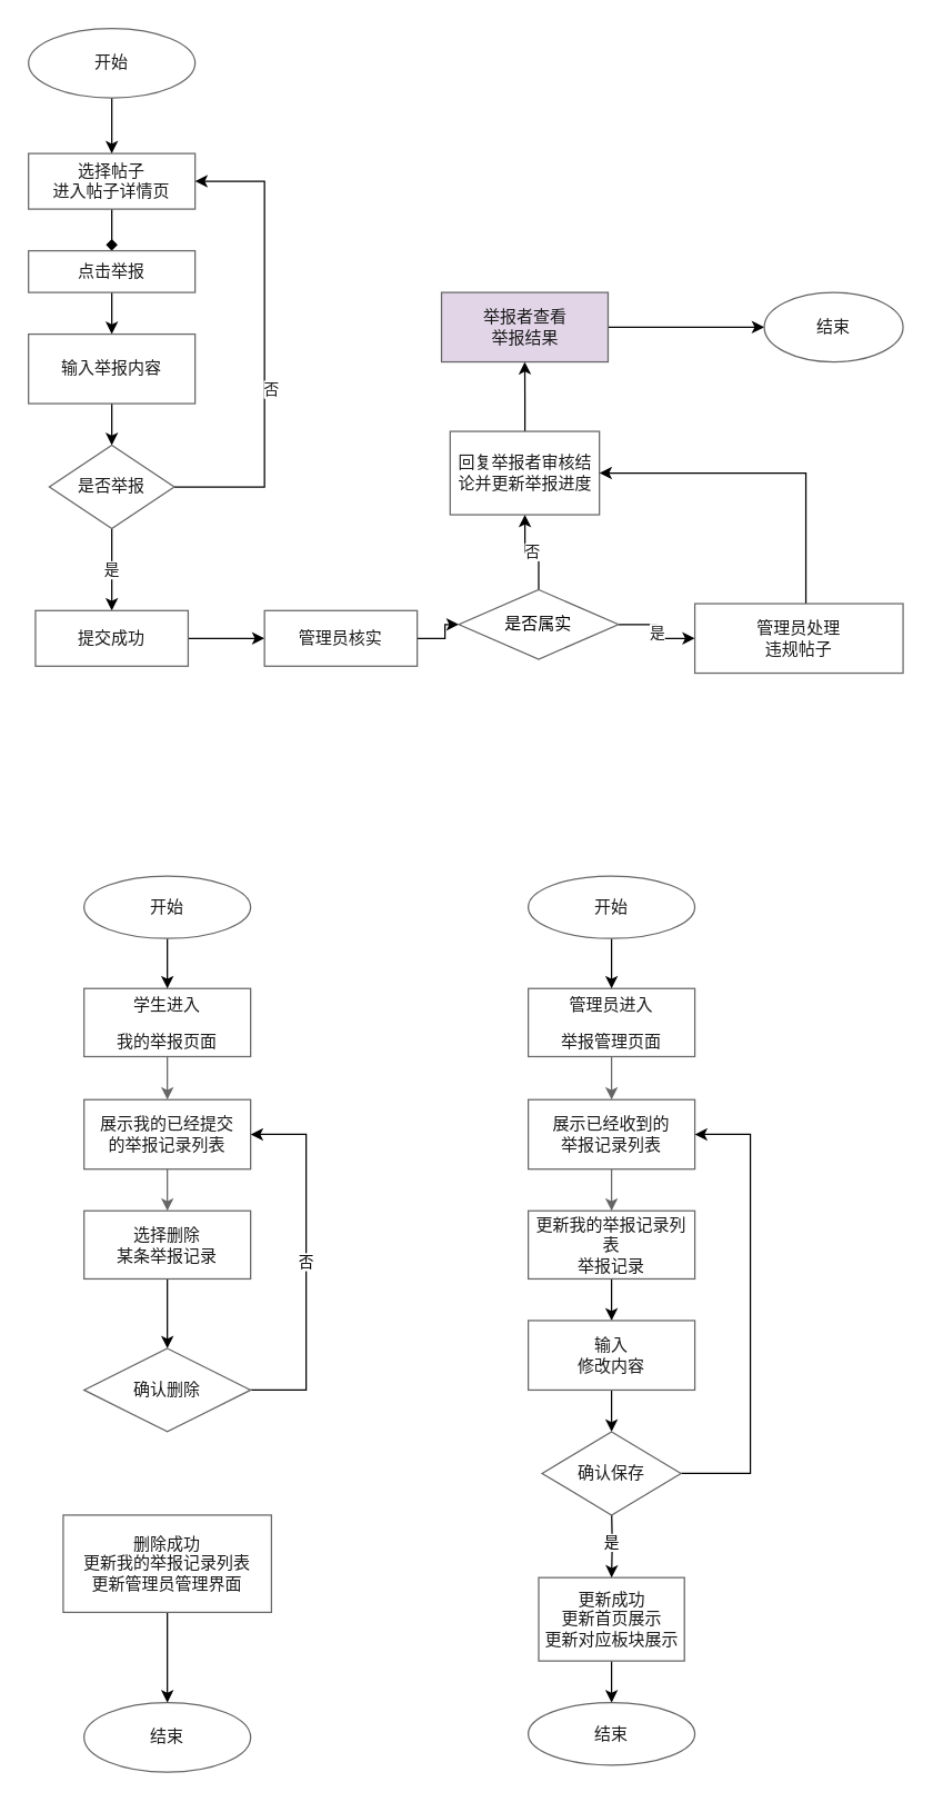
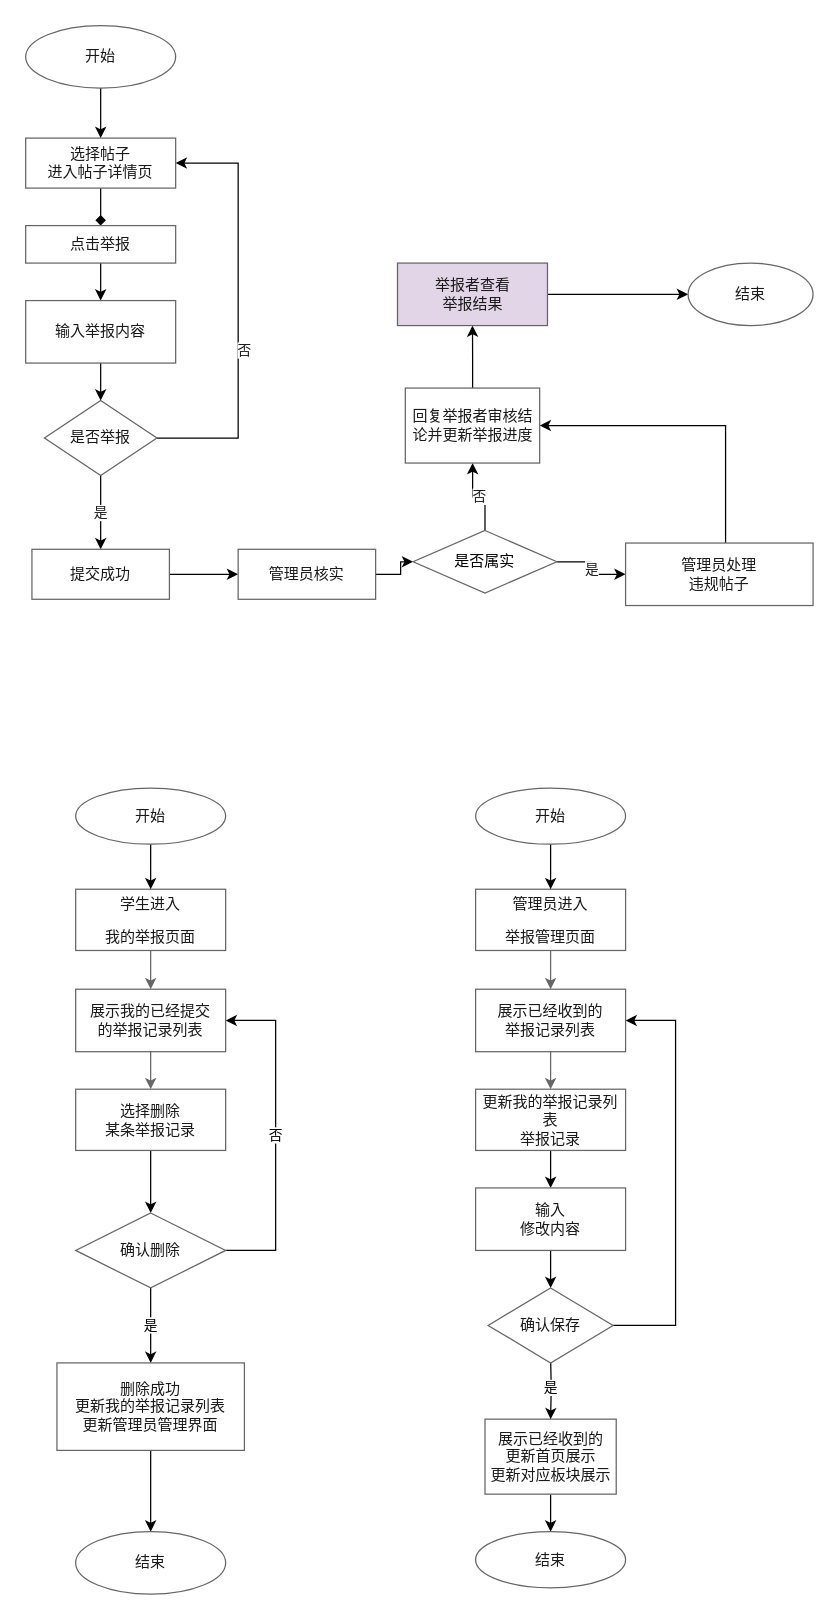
  <mxCell id="0" />
  <mxCell id="1" parent="0" />
  <mxCell id="2" value="" style="edgeStyle=orthogonalEdgeStyle;rounded=0;orthogonalLoop=1;jettySize=auto;html=1;fontColor=#1A1A1A;endArrow=diamond;" parent="1" source="3" target="5" edge="1"><mxGeometry relative="1" as="geometry" /></mxCell>
  <mxCell id="3" value="选择帖子&lt;br&gt;进入帖子详情页" style="whiteSpace=wrap;html=1;rounded=0;glass=0;strokeWidth=1;shadow=0;strokeColor=#666666;fontColor=#1A1A1A;" parent="1" vertex="1"><mxGeometry x="20" y="110" width="120" height="40" as="geometry" /></mxCell>
  <mxCell id="4" value="" style="edgeStyle=orthogonalEdgeStyle;rounded=0;orthogonalLoop=1;jettySize=auto;html=1;fontColor=#1A1A1A;" parent="1" source="5" target="7" edge="1"><mxGeometry relative="1" as="geometry" /></mxCell>
  <mxCell id="5" value="点击举报" style="whiteSpace=wrap;html=1;rounded=0;glass=0;strokeWidth=1;shadow=0;strokeColor=#666666;fontColor=#1A1A1A;" parent="1" vertex="1"><mxGeometry x="20" y="180" width="120" height="30" as="geometry" /></mxCell>
  <mxCell id="6" value="" style="edgeStyle=orthogonalEdgeStyle;rounded=0;orthogonalLoop=1;jettySize=auto;html=1;fontColor=#1A1A1A;" parent="1" source="7" target="11" edge="1"><mxGeometry relative="1" as="geometry" /></mxCell>
  <mxCell id="7" value="输入举报内容" style="whiteSpace=wrap;html=1;rounded=0;glass=0;strokeWidth=1;shadow=0;strokeColor=#666666;fontColor=#1A1A1A;" parent="1" vertex="1"><mxGeometry x="20" y="240" width="120" height="50" as="geometry" /></mxCell>
  <mxCell id="8" style="edgeStyle=orthogonalEdgeStyle;rounded=0;orthogonalLoop=1;jettySize=auto;html=1;entryX=1;entryY=0.5;entryDx=0;entryDy=0;fontColor=#1A1A1A;" parent="1" source="11" target="3" edge="1"><mxGeometry relative="1" as="geometry"><Array as="points"><mxPoint x="190" y="350" /><mxPoint x="190" y="130" /></Array></mxGeometry></mxCell>
  <mxCell id="9" value="否" style="edgeLabel;html=1;align=center;verticalAlign=middle;resizable=0;points=[];fontColor=#1A1A1A;" parent="8" vertex="1" connectable="0"><mxGeometry x="-0.19" y="-4" relative="1" as="geometry"><mxPoint as="offset" /></mxGeometry></mxCell>
  <mxCell id="10" value="是" style="edgeStyle=orthogonalEdgeStyle;rounded=0;orthogonalLoop=1;jettySize=auto;html=1;fontColor=#1A1A1A;" parent="1" source="11" target="13" edge="1"><mxGeometry relative="1" as="geometry" /></mxCell>
  <mxCell id="11" value="是否举报" style="rhombus;whiteSpace=wrap;html=1;rounded=0;glass=0;strokeWidth=1;shadow=0;strokeColor=#666666;fontColor=#1A1A1A;" parent="1" vertex="1"><mxGeometry x="35" y="320" width="90" height="60" as="geometry" /></mxCell>
  <mxCell id="12" value="" style="edgeStyle=orthogonalEdgeStyle;rounded=0;orthogonalLoop=1;jettySize=auto;html=1;fontColor=#1A1A1A;" parent="1" source="13" target="15" edge="1"><mxGeometry relative="1" as="geometry" /></mxCell>
  <mxCell id="13" value="提交成功" style="whiteSpace=wrap;html=1;rounded=0;glass=0;strokeWidth=1;shadow=0;strokeColor=#666666;fontColor=#1A1A1A;" parent="1" vertex="1"><mxGeometry x="25" y="439" width="110" height="40" as="geometry" /></mxCell>
  <mxCell id="14" value="" style="edgeStyle=orthogonalEdgeStyle;rounded=0;orthogonalLoop=1;jettySize=auto;html=1;fontColor=#1A1A1A;" parent="1" source="15" target="18" edge="1"><mxGeometry relative="1" as="geometry" /></mxCell>
  <mxCell id="15" value="管理员核实" style="whiteSpace=wrap;html=1;rounded=0;glass=0;strokeWidth=1;shadow=0;strokeColor=#666666;fontColor=#1A1A1A;" parent="1" vertex="1"><mxGeometry x="190" y="439" width="110" height="40" as="geometry" /></mxCell>
  <mxCell id="16" value="否" style="edgeStyle=orthogonalEdgeStyle;rounded=0;orthogonalLoop=1;jettySize=auto;html=1;fontColor=#1A1A1A;" parent="1" source="18" target="20" edge="1"><mxGeometry relative="1" as="geometry" /></mxCell>
  <mxCell id="17" value="是" style="edgeStyle=orthogonalEdgeStyle;rounded=0;orthogonalLoop=1;jettySize=auto;html=1;fontColor=#1A1A1A;" parent="1" source="18" target="22" edge="1"><mxGeometry relative="1" as="geometry" /></mxCell>
  <mxCell id="18" value="是否属实" style="rhombus;whiteSpace=wrap;html=1;rounded=0;glass=0;strokeWidth=1;shadow=0;strokeColor=#666666;" parent="1" vertex="1"><mxGeometry x="330" y="424" width="115" height="50" as="geometry" /></mxCell>
  <mxCell id="19" value="" style="edgeStyle=orthogonalEdgeStyle;rounded=0;orthogonalLoop=1;jettySize=auto;html=1;fontColor=#1A1A1A;" parent="1" source="20" target="24" edge="1"><mxGeometry relative="1" as="geometry" /></mxCell>
  <mxCell id="20" value="回复举报者审核结论并更新举报进度" style="whiteSpace=wrap;html=1;rounded=0;glass=0;strokeWidth=1;shadow=0;strokeColor=#666666;fontColor=#1A1A1A;" parent="1" vertex="1"><mxGeometry x="323.75" y="310" width="107.5" height="60" as="geometry" /></mxCell>
  <mxCell id="21" style="edgeStyle=orthogonalEdgeStyle;rounded=0;orthogonalLoop=1;jettySize=auto;html=1;entryX=1;entryY=0.5;entryDx=0;entryDy=0;fontColor=#1A1A1A;strokeColor=default;" parent="1" source="22" target="20" edge="1"><mxGeometry relative="1" as="geometry"><Array as="points"><mxPoint x="580" y="340" /></Array></mxGeometry></mxCell>
  <mxCell id="22" value="管理员处理&lt;br&gt;违规帖子" style="whiteSpace=wrap;html=1;rounded=0;glass=0;strokeWidth=1;shadow=0;strokeColor=#666666;fontColor=#1A1A1A;" parent="1" vertex="1"><mxGeometry x="500" y="434" width="150" height="50" as="geometry" /></mxCell>
  <mxCell id="23" style="edgeStyle=orthogonalEdgeStyle;rounded=0;orthogonalLoop=1;jettySize=auto;html=1;entryX=0;entryY=0.5;entryDx=0;entryDy=0;fontColor=#1A1A1A;" parent="1" source="24" target="25" edge="1"><mxGeometry relative="1" as="geometry" /></mxCell>
  <mxCell id="24" value="举报者查看&lt;br&gt;举报结果" style="whiteSpace=wrap;html=1;rounded=0;glass=0;strokeWidth=1;shadow=0;strokeColor=#666666;fontColor=#1A1A1A;fillColor=#e1d5e7;" parent="1" vertex="1"><mxGeometry x="317.5" y="210" width="120" height="50" as="geometry" /></mxCell>
  <mxCell id="25" value="结束" style="ellipse;whiteSpace=wrap;html=1;rounded=0;glass=0;strokeWidth=1;shadow=0;strokeColor=#666666;fontColor=#1A1A1A;" parent="1" vertex="1"><mxGeometry x="550" y="210" width="100" height="50" as="geometry" /></mxCell>
  <mxCell id="26" value="" style="edgeStyle=orthogonalEdgeStyle;rounded=0;orthogonalLoop=1;jettySize=auto;html=1;fontColor=#1A1A1A;strokeColor=default;" edge="1" parent="1" source="27" target="3"><mxGeometry relative="1" as="geometry" /></mxCell>
  <mxCell id="27" value="开始" style="ellipse;whiteSpace=wrap;html=1;fontColor=#1A1A1A;strokeColor=#666666;" vertex="1" parent="1"><mxGeometry x="20" y="20" width="120" height="50" as="geometry" /></mxCell>
  <mxCell id="28" value="" style="edgeStyle=orthogonalEdgeStyle;rounded=0;orthogonalLoop=1;jettySize=auto;html=1;fontFamily=Helvetica;fontColor=#1A1A1A;strokeColor=#666666;" edge="1" parent="1" source="29" target="33"><mxGeometry relative="1" as="geometry" /></mxCell>
  <mxCell id="29" value="&lt;p&gt;学生&lt;span&gt;进入&lt;/span&gt;&lt;/p&gt;&lt;p&gt;&lt;span&gt;我的举报页面&lt;/span&gt;&lt;/p&gt;" style="rounded=0;whiteSpace=wrap;html=1;fontFamily=Helvetica;fontColor=#1A1A1A;strokeColor=#666666;" vertex="1" parent="1"><mxGeometry x="60" y="711" width="120" height="49" as="geometry" /></mxCell>
  <mxCell id="30" value="" style="edgeStyle=orthogonalEdgeStyle;rounded=0;orthogonalLoop=1;jettySize=auto;html=1;" edge="1" parent="1" source="31" target="38"><mxGeometry relative="1" as="geometry" /></mxCell>
  <mxCell id="31" value="选择删除&lt;br&gt;某条举报记录" style="whiteSpace=wrap;html=1;rounded=0;fontFamily=Helvetica;fontColor=#1A1A1A;strokeColor=#666666;" vertex="1" parent="1"><mxGeometry x="60" y="871" width="120" height="49" as="geometry" /></mxCell>
  <mxCell id="32" value="" style="edgeStyle=orthogonalEdgeStyle;rounded=0;orthogonalLoop=1;jettySize=auto;html=1;fontFamily=Helvetica;fontColor=#1A1A1A;strokeColor=#666666;" edge="1" parent="1" source="33" target="31"><mxGeometry relative="1" as="geometry" /></mxCell>
  <mxCell id="33" value="展示我的已经提交&lt;br&gt;的举报记录列表" style="rounded=0;whiteSpace=wrap;html=1;fontFamily=Helvetica;fontColor=#1A1A1A;strokeColor=#666666;" vertex="1" parent="1"><mxGeometry x="60" y="791" width="120" height="50" as="geometry" /></mxCell>
  <mxCell id="34" value="" style="edgeStyle=orthogonalEdgeStyle;rounded=0;orthogonalLoop=1;jettySize=auto;html=1;" edge="1" parent="1" source="35" target="29"><mxGeometry relative="1" as="geometry" /></mxCell>
  <mxCell id="35" value="开始" style="ellipse;whiteSpace=wrap;html=1;strokeColor=#666666;fontColor=#1A1A1A;rounded=0;" vertex="1" parent="1"><mxGeometry x="60" y="630" width="120" height="45" as="geometry" /></mxCell>
+ <mxCell id="36" value="是" style="edgeStyle=orthogonalEdgeStyle;rounded=0;orthogonalLoop=1;jettySize=auto;html=1;" edge="1" parent="1" source="38" target="40"><mxGeometry relative="1" as="geometry" /></mxCell>
  <mxCell id="37" value="否" style="edgeStyle=orthogonalEdgeStyle;rounded=0;orthogonalLoop=1;jettySize=auto;html=1;entryX=1;entryY=0.5;entryDx=0;entryDy=0;" edge="1" parent="1" source="38" target="33"><mxGeometry relative="1" as="geometry"><Array as="points"><mxPoint x="220" y="1000" /><mxPoint x="220" y="816" /></Array></mxGeometry></mxCell>
  <mxCell id="38" value="确认删除" style="rhombus;whiteSpace=wrap;html=1;strokeColor=#666666;fontColor=#1A1A1A;rounded=0;" vertex="1" parent="1"><mxGeometry x="60" y="970" width="120" height="60" as="geometry" /></mxCell>
  <mxCell id="39" value="" style="edgeStyle=orthogonalEdgeStyle;rounded=0;orthogonalLoop=1;jettySize=auto;html=1;" edge="1" parent="1" source="40" target="41"><mxGeometry relative="1" as="geometry" /></mxCell>
  <mxCell id="40" value="删除成功&lt;br&gt;更新我的举报记录列表&lt;br&gt;更新管理员管理界面" style="whiteSpace=wrap;html=1;strokeColor=#666666;fontColor=#1A1A1A;rounded=0;" vertex="1" parent="1"><mxGeometry x="45" y="1090" width="150" height="70" as="geometry" /></mxCell>
  <mxCell id="41" value="结束" style="ellipse;whiteSpace=wrap;html=1;strokeColor=#666666;fontColor=#1A1A1A;rounded=0;" vertex="1" parent="1"><mxGeometry x="60" y="1225" width="120" height="50" as="geometry" /></mxCell>
  <mxCell id="42" value="" style="edgeStyle=orthogonalEdgeStyle;rounded=0;orthogonalLoop=1;jettySize=auto;html=1;fontFamily=Helvetica;fontColor=#1A1A1A;strokeColor=#666666;" edge="1" parent="1" source="43" target="47"><mxGeometry relative="1" as="geometry" /></mxCell>
  <mxCell id="43" value="&lt;p&gt;管理员进入&lt;/p&gt;&lt;p&gt;举报管理页面&lt;br&gt;&lt;/p&gt;" style="rounded=0;whiteSpace=wrap;html=1;fontFamily=Helvetica;fontColor=#1A1A1A;strokeColor=#666666;" vertex="1" parent="1"><mxGeometry x="380" y="711" width="120" height="49" as="geometry" /></mxCell>
  <mxCell id="44" value="" style="edgeStyle=orthogonalEdgeStyle;rounded=0;orthogonalLoop=1;jettySize=auto;html=1;" edge="1" parent="1" source="45" target="54"><mxGeometry relative="1" as="geometry" /></mxCell>
  <mxCell id="45" value="更新我的举报记录列表&lt;br&gt;举报记录" style="whiteSpace=wrap;html=1;rounded=0;fontFamily=Helvetica;fontColor=#1A1A1A;strokeColor=#666666;" vertex="1" parent="1"><mxGeometry x="380" y="871" width="120" height="49" as="geometry" /></mxCell>
  <mxCell id="46" value="" style="edgeStyle=orthogonalEdgeStyle;rounded=0;orthogonalLoop=1;jettySize=auto;html=1;fontFamily=Helvetica;fontColor=#1A1A1A;strokeColor=#666666;" edge="1" parent="1" source="47" target="45"><mxGeometry relative="1" as="geometry" /></mxCell>
  <mxCell id="47" value="展示已经收到的&lt;br&gt;举报记录列表" style="rounded=0;whiteSpace=wrap;html=1;fontFamily=Helvetica;fontColor=#1A1A1A;strokeColor=#666666;" vertex="1" parent="1"><mxGeometry x="380" y="791" width="120" height="50" as="geometry" /></mxCell>
  <mxCell id="48" value="" style="edgeStyle=orthogonalEdgeStyle;rounded=0;orthogonalLoop=1;jettySize=auto;html=1;" edge="1" parent="1" source="49" target="43"><mxGeometry relative="1" as="geometry" /></mxCell>
  <mxCell id="49" value="开始" style="ellipse;whiteSpace=wrap;html=1;strokeColor=#666666;fontColor=#1A1A1A;rounded=0;" vertex="1" parent="1"><mxGeometry x="380" y="630" width="120" height="45" as="geometry" /></mxCell>
  <mxCell id="50" value="" style="edgeStyle=orthogonalEdgeStyle;rounded=0;orthogonalLoop=1;jettySize=auto;html=1;" edge="1" parent="1" source="51" target="52"><mxGeometry relative="1" as="geometry" /></mxCell>
- <mxCell id="51" value="更新成功&lt;br&gt;更新首页展示&lt;br&gt;更新对应板块展示" style="whiteSpace=wrap;html=1;strokeColor=#666666;fontColor=#1A1A1A;rounded=0;" vertex="1" parent="1"><mxGeometry x="387.5" y="1135" width="105" height="60" as="geometry" /></mxCell>
+ <mxCell id="51" value="展示已经收到的&lt;br&gt;更新首页展示&lt;br&gt;更新对应板块展示" style="whiteSpace=wrap;html=1;strokeColor=#666666;fontColor=#1A1A1A;rounded=0;" vertex="1" parent="1"><mxGeometry x="387.5" y="1135" width="105" height="60" as="geometry" /></mxCell>
  <mxCell id="52" value="结束" style="ellipse;whiteSpace=wrap;html=1;strokeColor=#666666;fontColor=#1A1A1A;rounded=0;" vertex="1" parent="1"><mxGeometry x="380" y="1225" width="120" height="45" as="geometry" /></mxCell>
  <mxCell id="53" value="" style="edgeStyle=orthogonalEdgeStyle;rounded=0;orthogonalLoop=1;jettySize=auto;html=1;fontColor=#1A1A1A;strokeColor=default;" edge="1" parent="1" source="54" target="57"><mxGeometry relative="1" as="geometry" /></mxCell>
  <mxCell id="54" value="&lt;span&gt;输入&lt;/span&gt;&lt;br&gt;&lt;span&gt;修改内容&lt;/span&gt;" style="whiteSpace=wrap;html=1;strokeColor=#666666;fontColor=#1A1A1A;rounded=0;" vertex="1" parent="1"><mxGeometry x="380" y="950" width="120" height="50" as="geometry" /></mxCell>
  <mxCell id="55" value="是" style="edgeStyle=orthogonalEdgeStyle;rounded=0;orthogonalLoop=1;jettySize=auto;html=1;" edge="1" parent="1" target="51"><mxGeometry relative="1" as="geometry"><mxPoint x="440" y="1085" as="sourcePoint" /></mxGeometry></mxCell>
  <mxCell id="56" style="edgeStyle=orthogonalEdgeStyle;rounded=0;orthogonalLoop=1;jettySize=auto;html=1;entryX=1;entryY=0.5;entryDx=0;entryDy=0;fontColor=#1A1A1A;strokeColor=default;" edge="1" parent="1" source="57" target="47"><mxGeometry relative="1" as="geometry"><Array as="points"><mxPoint x="540" y="1060" /><mxPoint x="540" y="816" /></Array></mxGeometry></mxCell>
  <mxCell id="57" value="确认保存" style="rhombus;whiteSpace=wrap;html=1;strokeColor=#666666;fontColor=#1A1A1A;rounded=0;" vertex="1" parent="1"><mxGeometry x="390" y="1030" width="100" height="60" as="geometry" /></mxCell>
